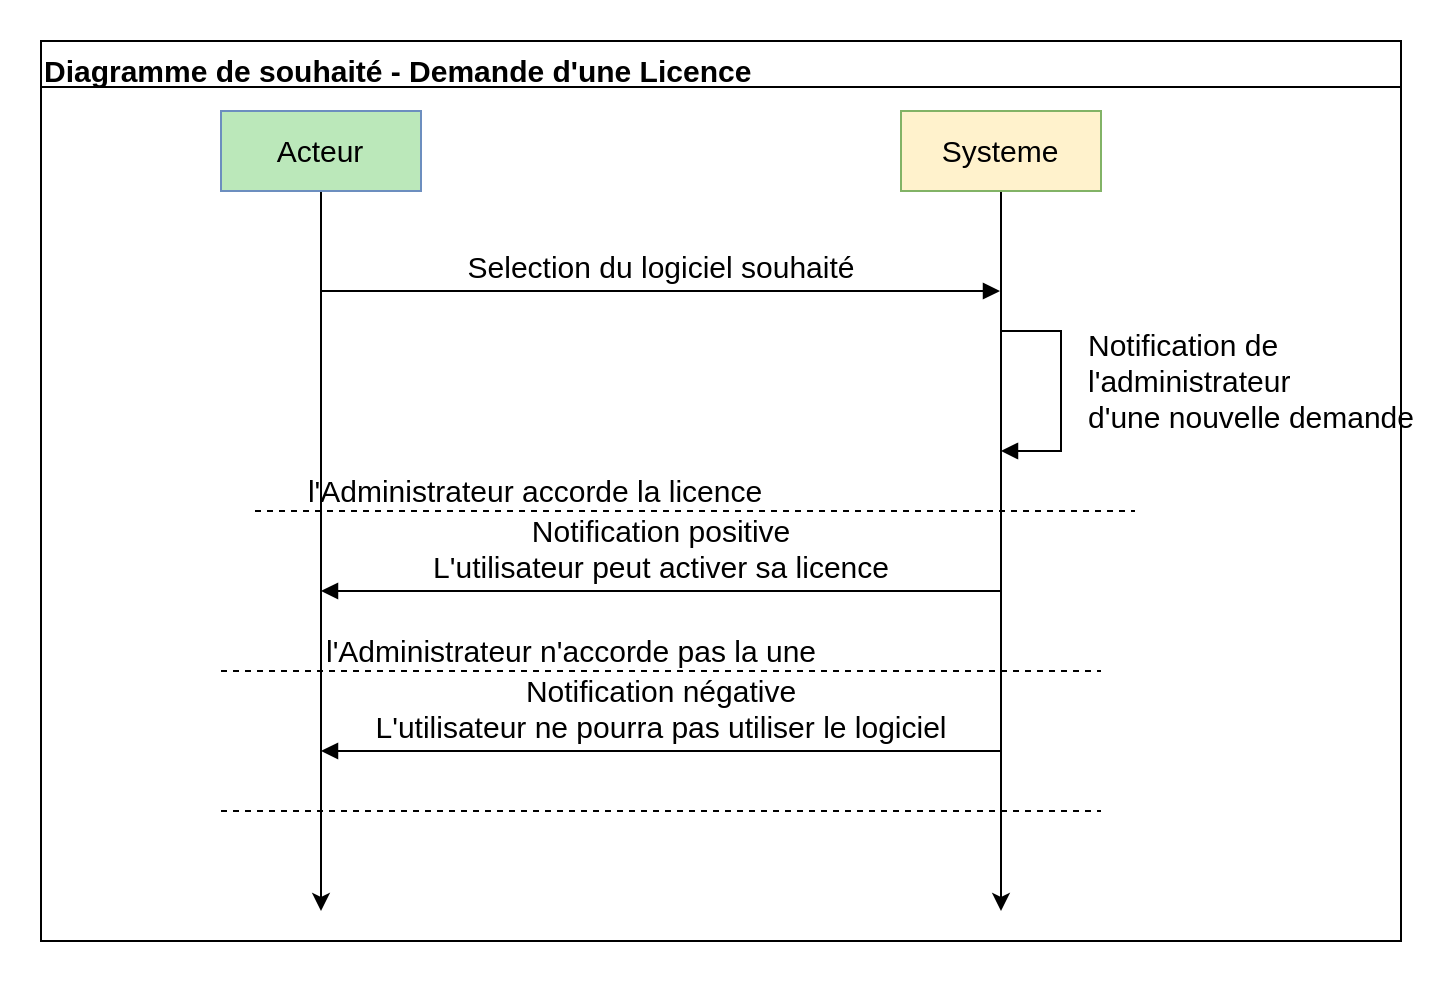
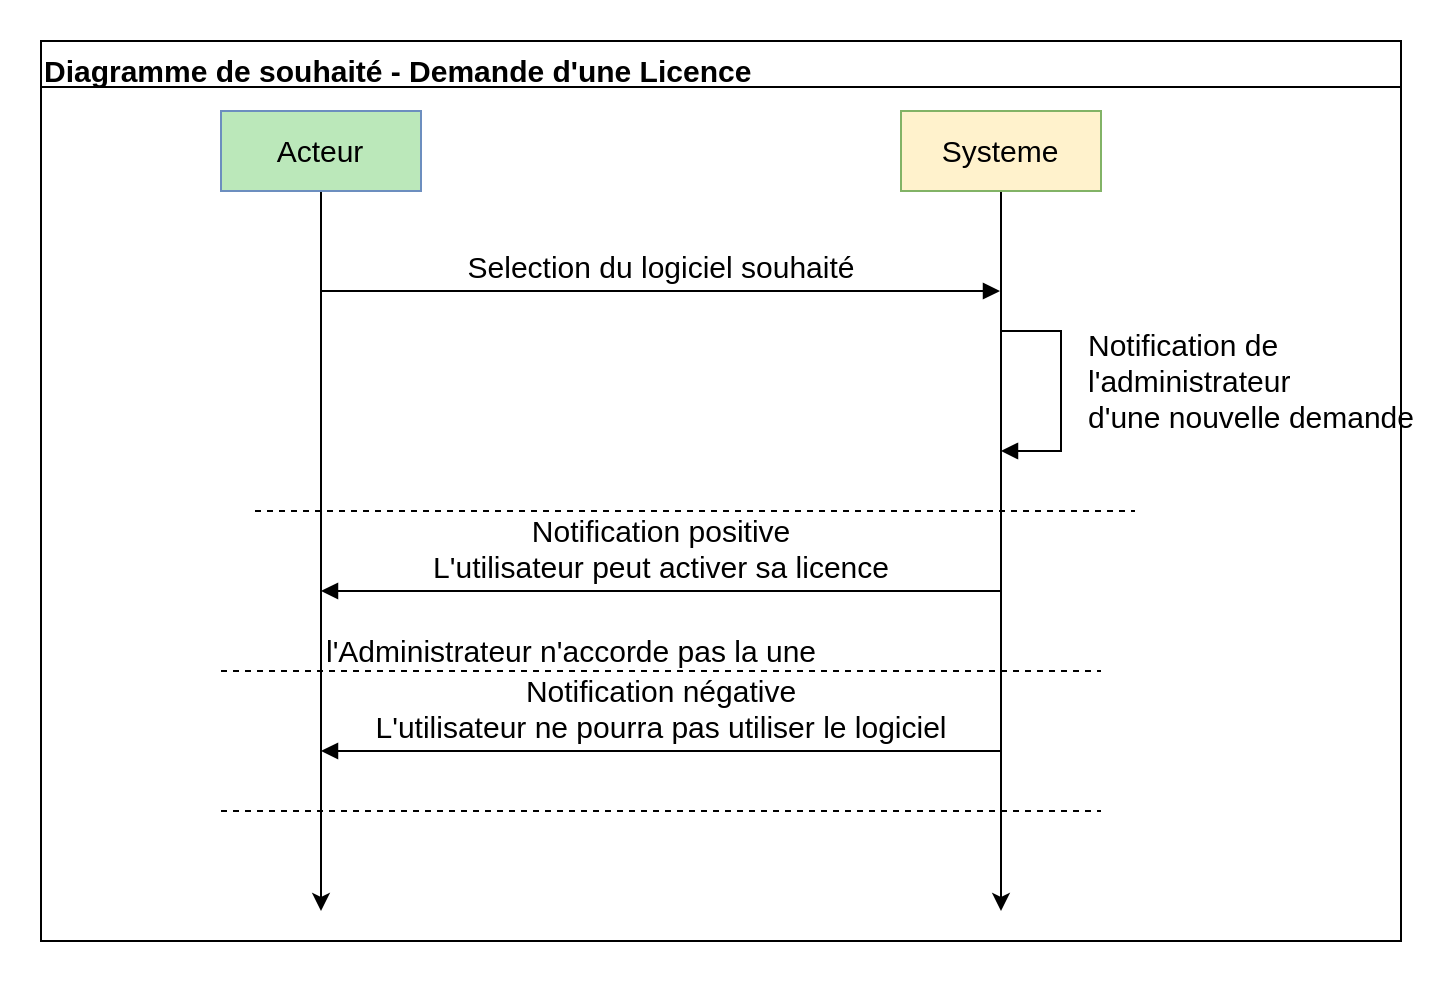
  <mxCell id="0" />
  <mxCell id="1" parent="0" />
  <mxCell id="2" value="" style="group;fontSize=15;" vertex="1" connectable="0" parent="1"><mxGeometry x="20" y="20" width="680" height="450" as="geometry" /></mxCell>
  <mxCell id="3" value="Selection du logiciel souhaité" style="html=1;verticalAlign=bottom;endArrow=block;fontSize=15;shadow=0;rounded=0;" edge="1" parent="2"><mxGeometry x="90" y="45" width="80" as="geometry"><mxPoint x="140" y="125" as="sourcePoint" /><mxPoint x="479.5" y="125" as="targetPoint" /></mxGeometry></mxCell>
  <mxCell id="4" style="edgeStyle=orthogonalEdgeStyle;orthogonalLoop=1;jettySize=auto;html=1;shadow=0;fontSize=15;rounded=0;" edge="1" parent="2" source="5"><mxGeometry relative="1" as="geometry"><mxPoint x="140" y="435" as="targetPoint" /></mxGeometry></mxCell>
  <mxCell id="5" value="Acteur" style="whiteSpace=wrap;html=1;shadow=0;fontSize=15;fillColor=#bbe8ba;strokeColor=#6c8ebf;rounded=0;" vertex="1" parent="2"><mxGeometry x="90" y="35" width="100" height="40" as="geometry" /></mxCell>
  <mxCell id="6" value="&lt;div style=&quot;font-size: 15px&quot;&gt;Notification de &lt;br&gt;&lt;/div&gt;&lt;div style=&quot;font-size: 15px&quot;&gt;l'administrateur &lt;br style=&quot;font-size: 15px&quot;&gt;&lt;/div&gt;&lt;div style=&quot;font-size: 15px&quot;&gt;d'une nouvelle demande&lt;/div&gt;" style="edgeStyle=orthogonalEdgeStyle;html=1;align=left;spacingLeft=2;endArrow=block;fontSize=15;shadow=0;rounded=0;" edge="1" parent="2"><mxGeometry x="-0.077" y="10" relative="1" as="geometry"><mxPoint x="480" y="145.0" as="sourcePoint" /><Array as="points"><mxPoint x="510" y="145" /><mxPoint x="510" y="205" /></Array><mxPoint x="480" y="205" as="targetPoint" /><mxPoint as="offset" /></mxGeometry></mxCell>
  <mxCell id="7" style="edgeStyle=orthogonalEdgeStyle;orthogonalLoop=1;jettySize=auto;html=1;shadow=0;fontSize=15;rounded=0;" edge="1" parent="2" source="8"><mxGeometry relative="1" as="geometry"><mxPoint x="480" y="435" as="targetPoint" /></mxGeometry></mxCell>
  <mxCell id="8" value="Systeme" style="whiteSpace=wrap;html=1;shadow=0;fontSize=15;fillColor=#fff2cc;strokeColor=#82b366;rounded=0;" vertex="1" parent="2"><mxGeometry x="430" y="35" width="100" height="40" as="geometry" /></mxCell>
  <mxCell id="9" value="" style="group;rounded=0;fontSize=15;" vertex="1" connectable="0" parent="2"><mxGeometry x="107" y="215" width="440" height="20" as="geometry" /></mxCell>
  <mxCell id="10" value="" style="endArrow=none;dashed=1;html=1;shadow=0;fontSize=15;rounded=0;" edge="1" parent="9"><mxGeometry width="50" height="50" relative="1" as="geometry"><mxPoint y="20" as="sourcePoint" /><mxPoint x="440" y="20" as="targetPoint" /></mxGeometry></mxCell>
- <mxCell id="11" value="l'Administrateur accorde la licence" style="text;html=1;align=center;verticalAlign=middle;resizable=0;points=[];autosize=1;strokeColor=none;fillColor=none;fontSize=15;rounded=0;" vertex="1" parent="9"><mxGeometry x="30" width="220" height="20" as="geometry" /></mxCell>
  <mxCell id="12" value="" style="endArrow=none;dashed=1;html=1;shadow=0;fontSize=15;rounded=0;" edge="1" parent="2"><mxGeometry x="90" y="295" width="50" height="50" as="geometry"><mxPoint x="90" y="315" as="sourcePoint" /><mxPoint x="530" y="315" as="targetPoint" /></mxGeometry></mxCell>
  <mxCell id="13" value="l'Administrateur n'accorde pas la une" style="text;html=1;align=center;verticalAlign=middle;resizable=0;points=[];autosize=1;strokeColor=none;fillColor=none;fontSize=15;rounded=0;" vertex="1" parent="2"><mxGeometry x="140" y="295" width="250" height="20" as="geometry" /></mxCell>
  <mxCell id="14" value="Notification positive&lt;br style=&quot;font-size: 15px;&quot;&gt;L'utilisateur peut activer sa licence" style="html=1;verticalAlign=bottom;endArrow=block;shadow=0;fontSize=15;rounded=0;" edge="1" parent="2"><mxGeometry width="80" relative="1" as="geometry"><mxPoint x="480" y="275" as="sourcePoint" /><mxPoint x="140" y="275" as="targetPoint" /></mxGeometry></mxCell>
  <mxCell id="15" value="Notification négative&lt;br style=&quot;font-size: 15px;&quot;&gt;L'utilisateur ne pourra pas utiliser le logiciel" style="html=1;verticalAlign=bottom;endArrow=block;shadow=0;fontSize=15;rounded=0;" edge="1" parent="2"><mxGeometry width="80" relative="1" as="geometry"><mxPoint x="480" y="355" as="sourcePoint" /><mxPoint x="140" y="355" as="targetPoint" /></mxGeometry></mxCell>
  <mxCell id="16" value="" style="endArrow=none;dashed=1;html=1;shadow=0;fontSize=15;rounded=0;" edge="1" parent="2"><mxGeometry x="90" y="365" width="50" height="50" as="geometry"><mxPoint x="90" y="385" as="sourcePoint" /><mxPoint x="530" y="385" as="targetPoint" /></mxGeometry></mxCell>
  <mxCell id="17" value="Diagramme de souhaité - Demande d'une Licence" style="swimlane;pointerEvents=0;verticalAlign=top;startSize=23;align=left;rounded=0;fontSize=15;" vertex="1" parent="2"><mxGeometry width="680" height="450" as="geometry" /></mxCell>
